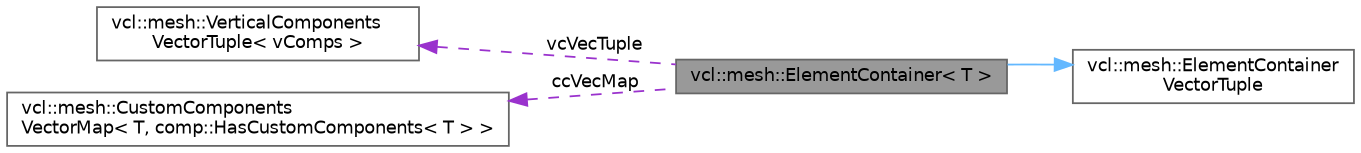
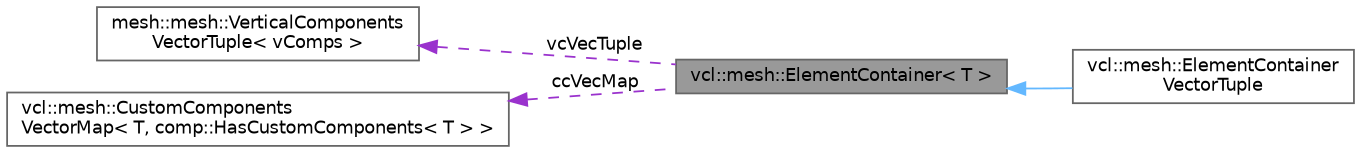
  digraph {
    rankdir=LR
    node [color=gray40 fillcolor=white fontname=Helvetica fontsize=10 shape=box style=filled]
    edge [color=darkorchid3 dir=back fontname=Helvetica fontsize=10 labelfontname=Helvetica labelfontsize=10 style=dashed]
    n1 [fillcolor=grey60 fontcolor=black height=0.2 label="vcl::mesh::ElementContainer\< T \>" width=0.4]
    n2 [height=0.2 label="vcl::mesh::ElementContainer\lVectorTuple" width=0.4]
-   n3 [height=0.2 label="vcl::mesh::VerticalComponents\lVectorTuple\< vComps \>" width=0.4]
+   n3 [height=0.2 label="mesh::mesh::VerticalComponents\lVectorTuple\< vComps \>" width=0.4]
    n4 [height=0.2 label="vcl::mesh::CustomComponents\lVectorMap\< T, comp::HasCustomComponents\< T \> \>" width=0.4]
-   n2 -> n1 [color=steelblue1 style=solid]
+   n1 -> n2 [color=steelblue1 style=solid]
    n3 -> n1 [label=" vcVecTuple"]
    n4 -> n1 [label=" ccVecMap"]
  }
